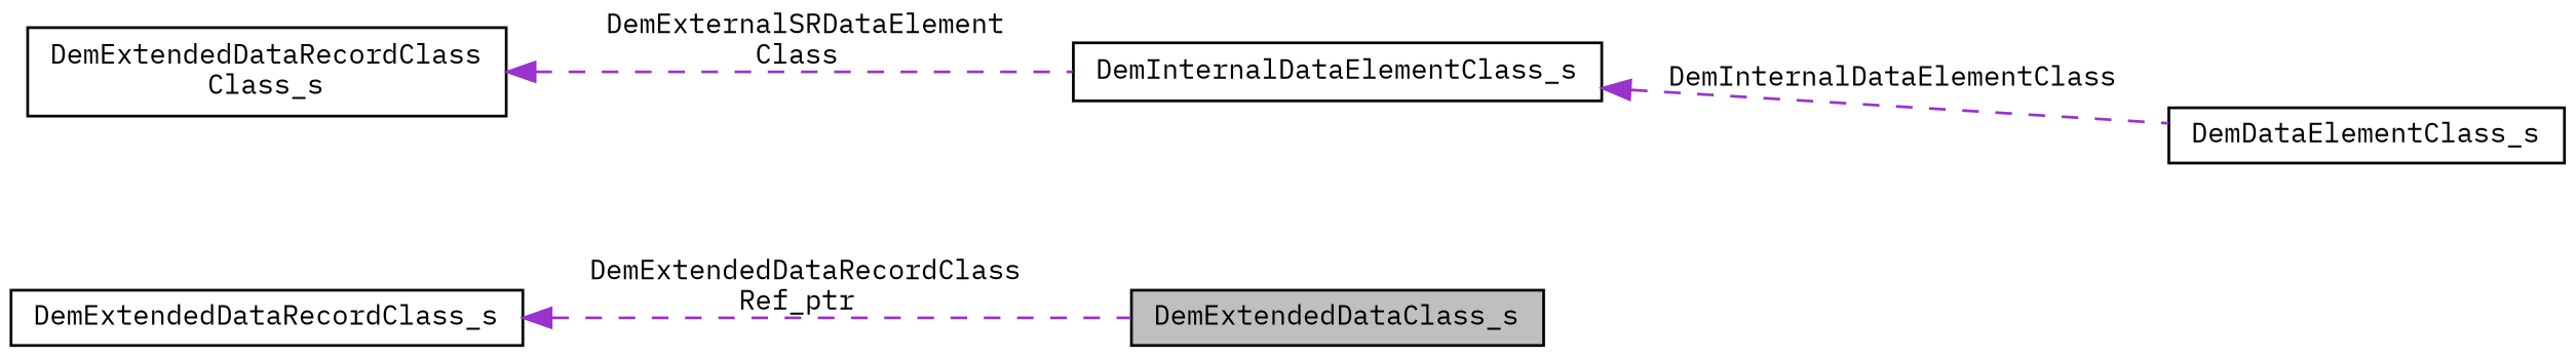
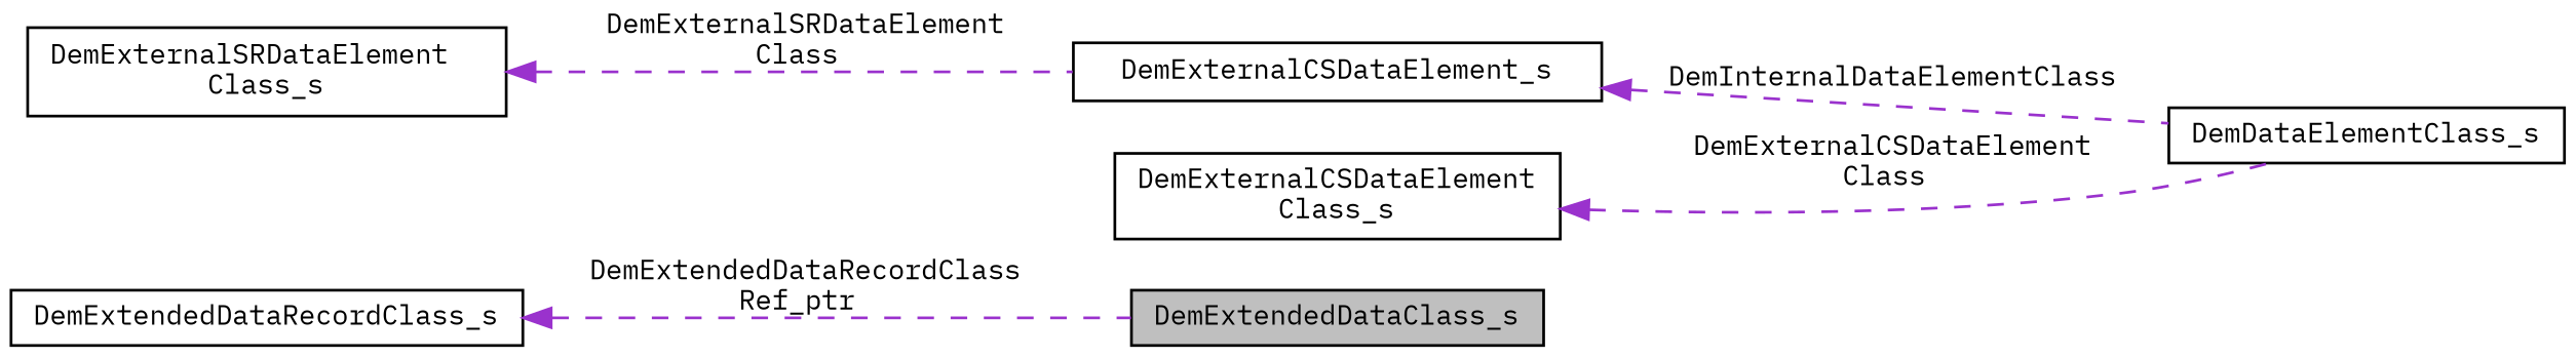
  digraph {
    fontname="IBM Plex Mono"
    rankdir=LR
    node [color=black fillcolor=white fontname="IBM Plex Mono" fontsize=10 shape=record style=filled]
    edge [color=darkorchid3 dir=back fontname="IBM Plex Mono" fontsize=10 labelfontname=Helvetica labelfontsize=10 style=dashed]
    n1 [fillcolor=grey75 fontcolor=black height=0.2 label=DemExtendedDataClass_s width=0.4]
    n2 [height=0.2 label=DemExtendedDataRecordClass_s width=0.4]
    n3 [height=0.2 label=DemDataElementClass_s width=0.4]
-   n4 [height=0.2 label="DemExtendedDataRecordClass\lClass_s" width=0.4]
-   n5 [height=0.2 label=DemInternalDataElementClass_s width=0.4]
+   n4 [height=0.2 label="DemExternalSRDataElement\lClass_s" width=0.4]
+   n5 [height=0.2 label=DemExternalCSDataElement_s width=0.4]
+   n6 [height=0.2 label="DemExternalCSDataElement\lClass_s" width=0.4]
    n2 -> n1 [label=" DemExtendedDataRecordClass\lRef_ptr"]
    n4 -> n5 [label=" DemExternalSRDataElement\lClass"]
    n5 -> n3 [label=" DemInternalDataElementClass"]
+   n6 -> n3 [label=" DemExternalCSDataElement\lClass"]
  }
